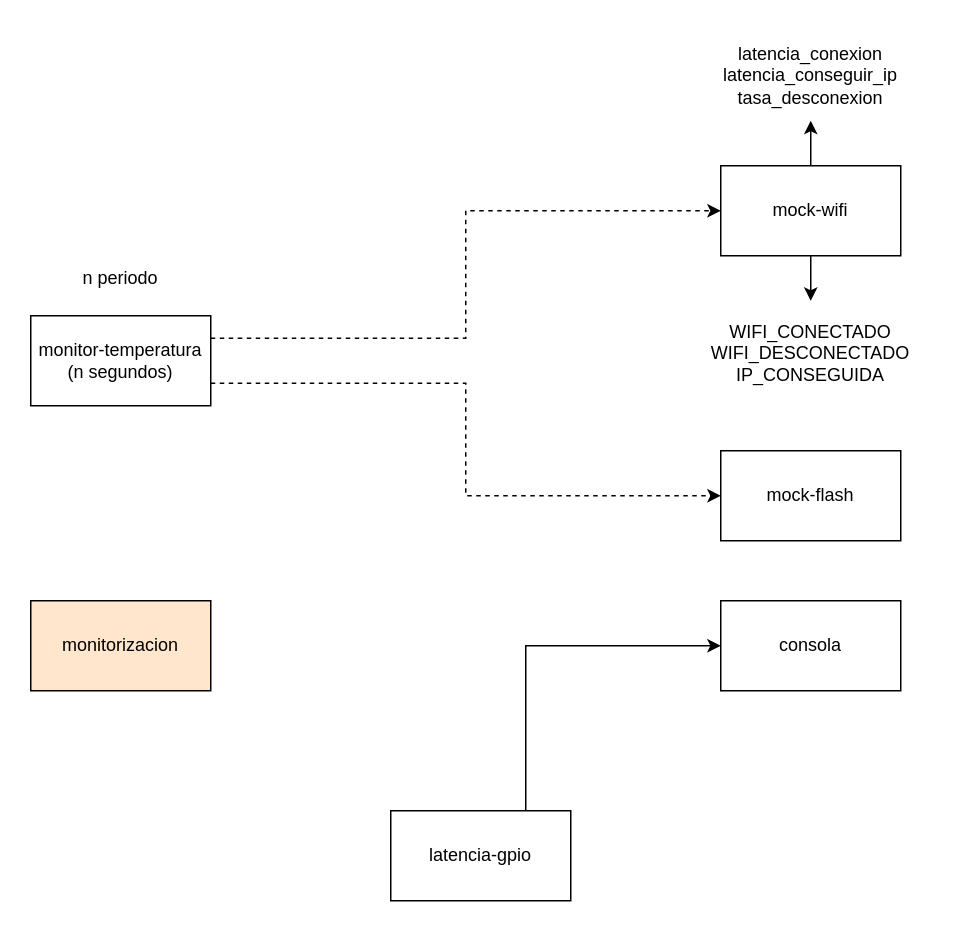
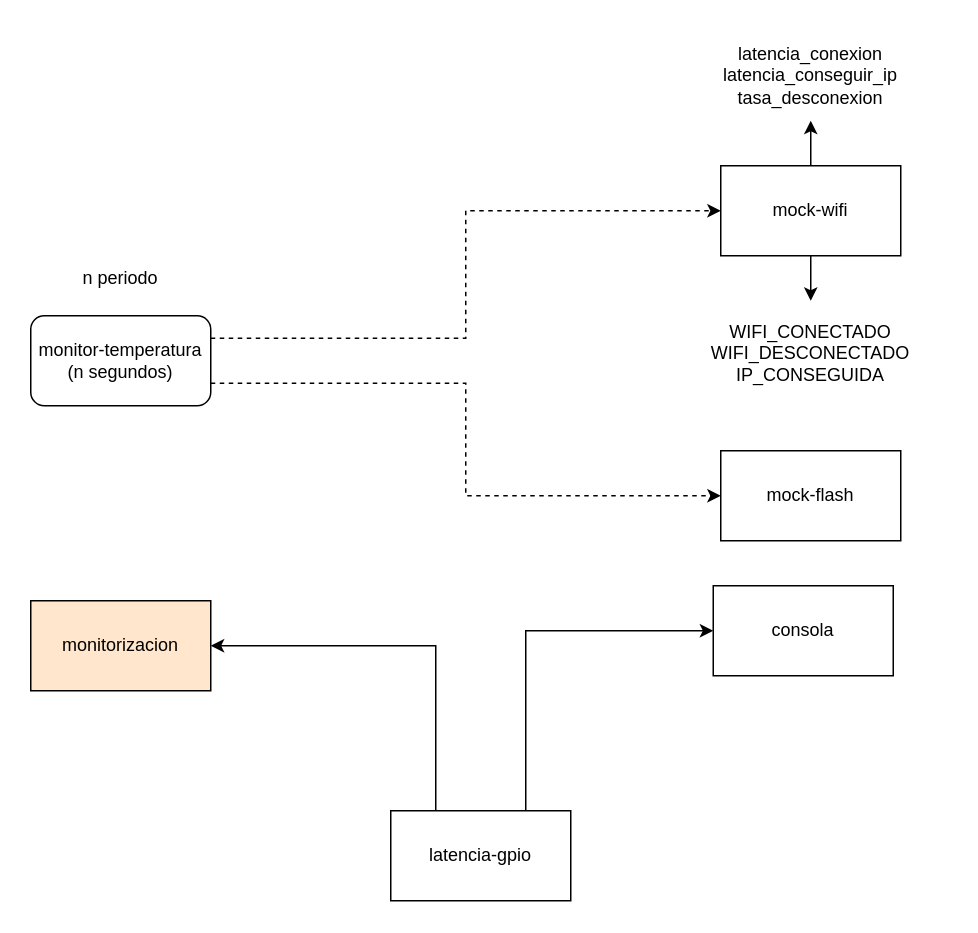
  <mxCell id="0" />
  <mxCell id="1" parent="0" />
  <mxCell id="2" value="monitorizacion" style="rounded=0;whiteSpace=wrap;html=1;fillColor=#ffe6cc;" parent="1" vertex="1"><mxGeometry x="20" y="400" width="120" height="60" as="geometry" /></mxCell>
- <mxCell id="3" value="consola" style="rounded=0;whiteSpace=wrap;html=1;" parent="1" vertex="1"><mxGeometry x="480" y="400" width="120" height="60" as="geometry" /></mxCell>
+ <mxCell id="3" value="consola" style="rounded=0;whiteSpace=wrap;html=1;" parent="1" vertex="1"><mxGeometry x="475" y="390" width="120" height="60" as="geometry" /></mxCell>
  <mxCell id="4" style="edgeStyle=orthogonalEdgeStyle;rounded=0;orthogonalLoop=1;jettySize=auto;html=1;exitX=1;exitY=0.25;exitDx=0;exitDy=0;entryX=0;entryY=0.5;entryDx=0;entryDy=0;dashed=1;" edge="1" parent="1" source="6" target="10"><mxGeometry relative="1" as="geometry" /></mxCell>
  <mxCell id="5" style="edgeStyle=orthogonalEdgeStyle;rounded=0;orthogonalLoop=1;jettySize=auto;html=1;exitX=1;exitY=0.75;exitDx=0;exitDy=0;entryX=0;entryY=0.5;entryDx=0;entryDy=0;dashed=1;" edge="1" parent="1" source="6" target="14"><mxGeometry relative="1" as="geometry" /></mxCell>
- <mxCell id="6" value="monitor-temperatura&lt;br&gt;(n segundos)" style="rounded=0;whiteSpace=wrap;html=1;" parent="1" vertex="1"><mxGeometry x="20" y="210" width="120" height="60" as="geometry" /></mxCell>
+ <mxCell id="6" value="monitor-temperatura&lt;br&gt;(n segundos)" style="whiteSpace=wrap;html=1;rounded=1;" parent="1" vertex="1"><mxGeometry x="20" y="210" width="120" height="60" as="geometry" /></mxCell>
  <mxCell id="7" style="edgeStyle=orthogonalEdgeStyle;rounded=0;orthogonalLoop=1;jettySize=auto;html=1;exitX=0.5;exitY=1;exitDx=0;exitDy=0;entryX=0.5;entryY=0;entryDx=0;entryDy=0;" edge="1" parent="1" source="10" target="13"><mxGeometry relative="1" as="geometry" /></mxCell>
  <mxCell id="8" style="edgeStyle=orthogonalEdgeStyle;rounded=0;orthogonalLoop=1;jettySize=auto;html=1;exitX=0.5;exitY=0;exitDx=0;exitDy=0;" edge="1" parent="1" source="10"><mxGeometry relative="1" as="geometry"><mxPoint x="540" y="110" as="targetPoint" /></mxGeometry></mxCell>
  <mxCell id="9" style="edgeStyle=orthogonalEdgeStyle;rounded=0;orthogonalLoop=1;jettySize=auto;html=1;exitX=0.5;exitY=0;exitDx=0;exitDy=0;entryX=0.5;entryY=1;entryDx=0;entryDy=0;" edge="1" parent="1" source="10" target="11"><mxGeometry relative="1" as="geometry" /></mxCell>
  <mxCell id="10" value="mock-wifi" style="rounded=0;whiteSpace=wrap;html=1;" parent="1" vertex="1"><mxGeometry x="480" y="110" width="120" height="60" as="geometry" /></mxCell>
  <mxCell id="11" value="latencia_conexion&lt;br&gt;latencia_conseguir_ip&lt;br&gt;tasa_desconexion" style="text;html=1;align=center;verticalAlign=middle;whiteSpace=wrap;rounded=0;" parent="1" vertex="1"><mxGeometry x="465" y="20" width="150" height="60" as="geometry" /></mxCell>
  <mxCell id="12" value="n periodo" style="text;html=1;align=center;verticalAlign=middle;whiteSpace=wrap;rounded=0;" parent="1" vertex="1"><mxGeometry x="50" y="170" width="60" height="30" as="geometry" /></mxCell>
  <mxCell id="13" value="WIFI_CONECTADO&lt;br&gt;WIFI_DESCONECTADO&lt;br&gt;IP_CONSEGUIDA" style="text;html=1;align=center;verticalAlign=middle;whiteSpace=wrap;rounded=0;" parent="1" vertex="1"><mxGeometry x="450" y="200" width="180" height="70" as="geometry" /></mxCell>
  <mxCell id="14" value="mock-flash" style="rounded=0;whiteSpace=wrap;html=1;" parent="1" vertex="1"><mxGeometry x="480" y="300" width="120" height="60" as="geometry" /></mxCell>
+ <mxCell id="15" style="edgeStyle=orthogonalEdgeStyle;rounded=0;orthogonalLoop=1;jettySize=auto;html=1;exitX=0.25;exitY=0;exitDx=0;exitDy=0;entryX=1;entryY=0.5;entryDx=0;entryDy=0;" edge="1" parent="1" source="17" target="2"><mxGeometry relative="1" as="geometry" /></mxCell>
  <mxCell id="16" style="edgeStyle=orthogonalEdgeStyle;rounded=0;orthogonalLoop=1;jettySize=auto;html=1;exitX=0.75;exitY=0;exitDx=0;exitDy=0;entryX=0;entryY=0.5;entryDx=0;entryDy=0;" edge="1" parent="1" source="17" target="3"><mxGeometry relative="1" as="geometry" /></mxCell>
  <mxCell id="17" value="latencia-gpio" style="rounded=0;whiteSpace=wrap;html=1;" vertex="1" parent="1"><mxGeometry x="260" y="540" width="120" height="60" as="geometry" /></mxCell>
